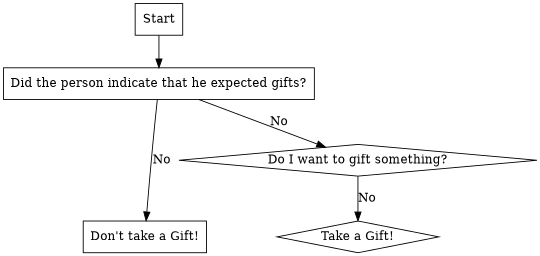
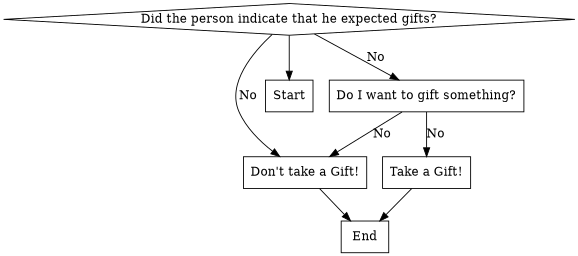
  strict digraph {
    node [shape=box]
-   n1 [label="Take a Gift!" shape=diamond]
+   n1 [label="Take a Gift!"]
    n2 [label="Don't take a Gift!"]
+   n3 [label=End]
    n4 [label=Start]
-   n5 [label="Did the person indicate that he expected gifts?"]
-   n6 [label="Do I want to gift something?" shape=diamond]
+   n5 [label="Did the person indicate that he expected gifts?" shape=diamond]
+   n6 [label="Do I want to gift something?"]
    subgraph sub_1 {
      rank=same
      n1
      n2
    }
-   n4 -> n5
+   n1 -> n3
+   n2 -> n3
+   n5 -> n4
    n5 -> n2 [label=No]
    n5 -> n6 [label=No]
    n6 -> n1 [label=No]
+   n6 -> n2 [label=No]
  }
